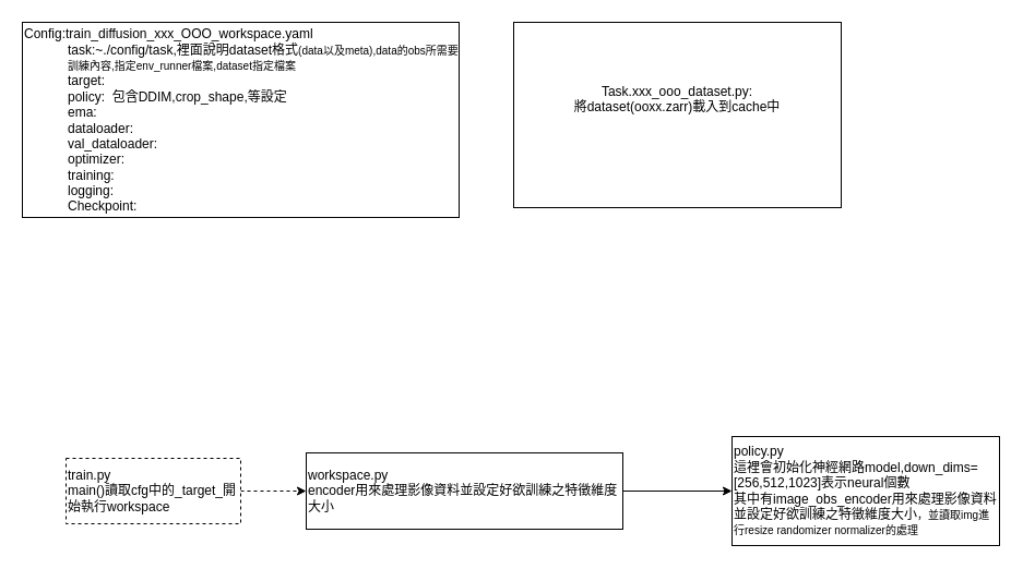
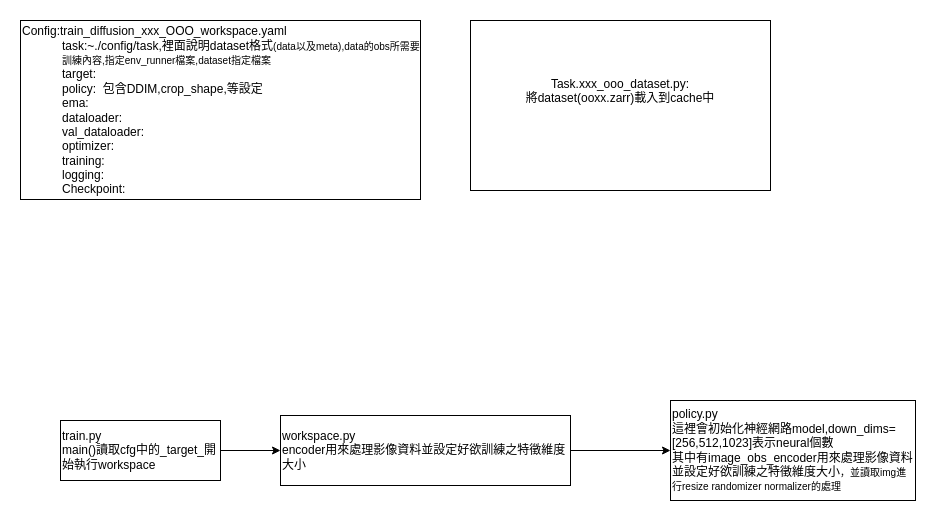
  <mxCell id="0" />
  <mxCell id="1" parent="0" />
  <mxCell id="2" value="Config:train_diffusion_xxx_OOO_workspace.yaml&lt;blockquote style=&quot;margin: 0 0 0 40px; border: none; padding: 0px;&quot;&gt;&lt;div&gt;task:~./config/task,裡面說明dataset格式&lt;span style=&quot;font-size: 10px;&quot;&gt;(data以及meta),data的obs所需要訓練內容,&lt;/span&gt;&lt;span style=&quot;background-color: transparent; color: light-dark(rgb(0, 0, 0), rgb(255, 255, 255)); font-size: 10px;&quot;&gt;指定&lt;/span&gt;&lt;span style=&quot;background-color: transparent; color: light-dark(rgb(0, 0, 0), rgb(255, 255, 255)); font-size: 10px;&quot;&gt;env_runner檔案,dataset指定檔案&lt;/span&gt;&lt;/div&gt;&lt;div&gt;target:&lt;/div&gt;&lt;div&gt;policy:&amp;nbsp; 包含DDIM,crop_shape,等設定&lt;/div&gt;&lt;div&gt;ema:&lt;/div&gt;&lt;div&gt;dataloader:&lt;/div&gt;&lt;div&gt;val_dataloader:&lt;/div&gt;&lt;div&gt;optimizer:&lt;/div&gt;&lt;div&gt;training:&lt;/div&gt;&lt;div&gt;logging:&lt;/div&gt;&lt;div&gt;Checkpoint:&lt;/div&gt;&lt;/blockquote&gt;" style="rounded=0;whiteSpace=wrap;html=1;align=left;" vertex="1" parent="1"><mxGeometry x="20" y="20" width="400" height="179" as="geometry" /></mxCell>
  <mxCell id="3" value="Task.xxx_ooo_dataset.py:&lt;div&gt;將dataset(ooxx.zarr)載入到cache中&lt;br&gt;&lt;div&gt;&lt;br&gt;&lt;div&gt;&lt;br&gt;&lt;/div&gt;&lt;/div&gt;&lt;/div&gt;" style="rounded=0;whiteSpace=wrap;html=1;" vertex="1" parent="1"><mxGeometry x="470" y="20" width="300" height="170" as="geometry" /></mxCell>
- <mxCell id="4" value="" style="edgeStyle=orthogonalEdgeStyle;rounded=0;orthogonalLoop=1;jettySize=auto;html=1;dashed=1;" edge="1" parent="1" source="5" target="7"><mxGeometry relative="1" as="geometry" /></mxCell>
- <mxCell id="5" value="train.py&lt;div&gt;main()讀取cfg中的_target_開始執行workspace&lt;/div&gt;" style="rounded=0;whiteSpace=wrap;html=1;align=left;dashed=1;" vertex="1" parent="1"><mxGeometry x="60" y="420" width="160" height="60" as="geometry" /></mxCell>
+ <mxCell id="4" value="" style="edgeStyle=orthogonalEdgeStyle;rounded=0;orthogonalLoop=1;jettySize=auto;html=1;" edge="1" parent="1" source="5" target="7"><mxGeometry relative="1" as="geometry" /></mxCell>
+ <mxCell id="5" value="train.py&lt;div&gt;main()讀取cfg中的_target_開始執行workspace&lt;/div&gt;" style="rounded=0;whiteSpace=wrap;html=1;align=left;" vertex="1" parent="1"><mxGeometry x="60" y="420" width="160" height="60" as="geometry" /></mxCell>
  <mxCell id="6" value="" style="edgeStyle=orthogonalEdgeStyle;rounded=0;orthogonalLoop=1;jettySize=auto;html=1;" edge="1" parent="1" source="7" target="8"><mxGeometry relative="1" as="geometry" /></mxCell>
  <mxCell id="7" value="workspace.py&lt;div&gt;encoder用來處理影像資料並設定好欲訓練之特徵維度大小&lt;/div&gt;" style="rounded=0;whiteSpace=wrap;html=1;align=left;" vertex="1" parent="1"><mxGeometry x="280" y="415" width="290" height="70" as="geometry" /></mxCell>
  <mxCell id="8" value="policy.py&lt;div&gt;這裡會初始化神經網路model,down_dims=[256,512,1023]表示neural個數&lt;/div&gt;&lt;div&gt;其中有image_obs_encoder用來處理影像資料並設定好欲訓練之特徵維度大小&lt;span style=&quot;font-size: 10px;&quot;&gt;，並讀取img進行resize randomizer normalizer的處理&lt;/span&gt;&lt;/div&gt;" style="whiteSpace=wrap;html=1;align=left;rounded=0;" vertex="1" parent="1"><mxGeometry x="670" y="400" width="245" height="100" as="geometry" /></mxCell>
